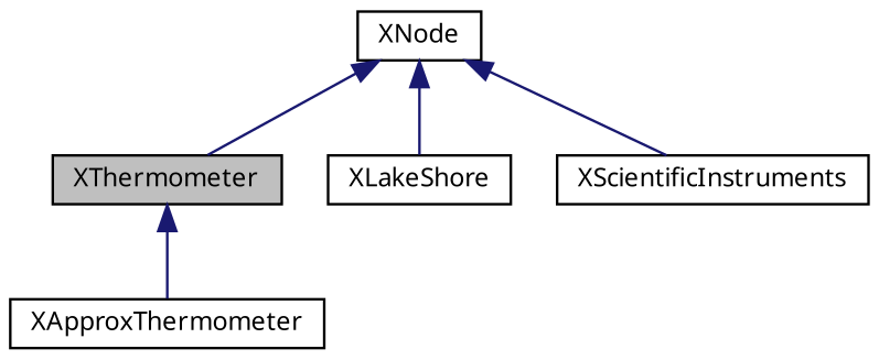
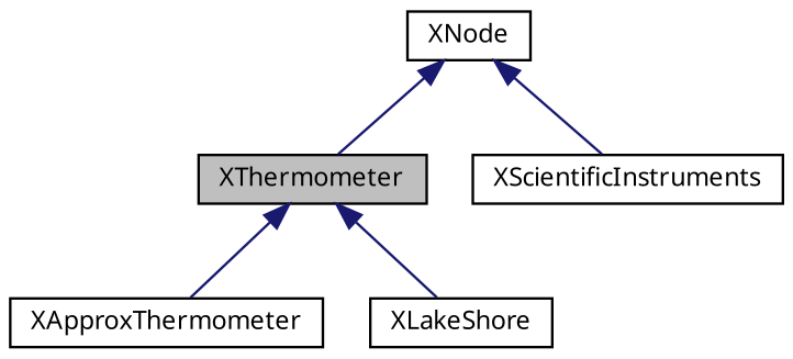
  digraph {
    node [color=black fillcolor=white fontname="FreeSans.ttf" fontsize=10 shape=record style=filled]
    edge [color=midnightblue dir=back fontname="FreeSans.ttf" fontsize=10 labelfontname="FreeSans.ttf" labelfontsize=10 style=solid]
    n1 [fillcolor=grey75 fontcolor=black height=0.2 label=XThermometer width=0.4]
    n2 [height=0.2 label=XApproxThermometer width=0.4]
    n3 [height=0.2 label=XLakeShore width=0.4]
    n4 [height=0.2 label=XScientificInstruments width=0.4]
    n5 [height=0.2 label=XNode width=0.4]
    n1 -> n2
-   n5 -> n3
+   n1 -> n3
    n5 -> n1
    n5 -> n4
  }
